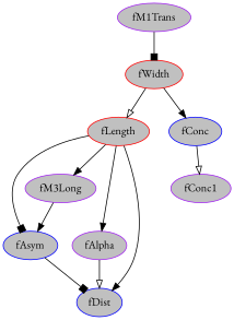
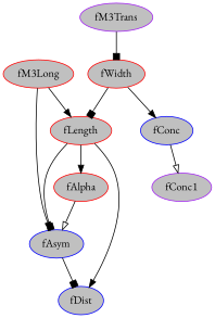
  strict digraph {
    fontname="EB Garamond"
    node [color=red fillcolor=gray fontname="EB Garamond" style=filled]
    edge [arrowhead=normal fontname="EB Garamond"]
    fAsym [color=blue]
    fLength
-   fM3Long [color=purple]
-   fAlpha [color=purple]
+   fM3Long
+   fAlpha
    fDist [color=blue]
    fWidth
    fConc [color=blue]
    fConc1 [color=purple]
-   fM3Trans [color=purple label=fM1Trans]
+   fM3Trans [color=purple]
    fAsym -> fDist [arrowhead=box]
    fLength -> fAsym [arrowhead=box]
-   fLength -> fM3Long
+   fM3Long -> fLength
    fLength -> fAlpha
    fLength -> fDist
    fM3Long -> fAsym
-   fAlpha -> fDist [arrowhead=onormal]
-   fWidth -> fLength [arrowhead=onormal]
+   fAlpha -> fAsym [arrowhead=onormal]
+   fWidth -> fLength [arrowhead=box]
    fWidth -> fConc
    fConc -> fConc1 [arrowhead=onormal]
    fM3Trans -> fWidth [arrowhead=box]
  }
